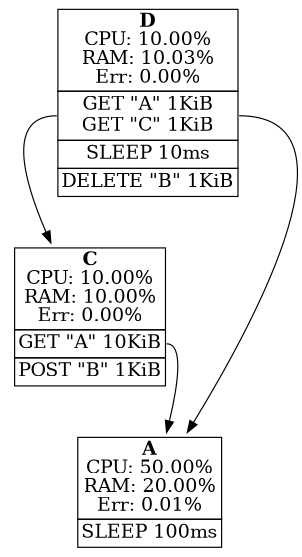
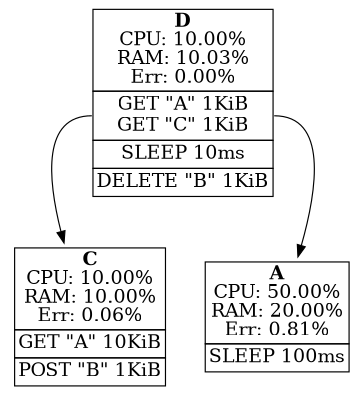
  digraph {
    node [fontsize=16 shape=plaintext]
    edge [tailport=0]
-   n1 [label=< <TABLE BORDER="0" CELLBORDER="1" CELLSPACING="0">   <TR><TD><B>C</B><BR />CPU: 10.00%<BR />RAM: 10.00%<BR />Err: 0.00%</TD></TR>   <TR><TD PORT="0">GET "A" 10KiB</TD></TR>   <TR><TD PORT="1">POST "B" 1KiB</TD></TR> </TABLE>>]
-   n2 [label=< <TABLE BORDER="0" CELLBORDER="1" CELLSPACING="0">   <TR><TD><B>A</B><BR />CPU: 50.00%<BR />RAM: 20.00%<BR />Err: 0.01%</TD></TR>   <TR><TD PORT="0">SLEEP 100ms</TD></TR> </TABLE>>]
+   n1 [label=< <TABLE BORDER="0" CELLBORDER="1" CELLSPACING="0">   <TR><TD><B>C</B><BR />CPU: 10.00%<BR />RAM: 10.00%<BR />Err: 0.06%</TD></TR>   <TR><TD PORT="0">GET "A" 10KiB</TD></TR>   <TR><TD PORT="1">POST "B" 1KiB</TD></TR> </TABLE>>]
+   n2 [label=< <TABLE BORDER="0" CELLBORDER="1" CELLSPACING="0">   <TR><TD><B>A</B><BR />CPU: 50.00%<BR />RAM: 20.00%<BR />Err: 0.81%</TD></TR>   <TR><TD PORT="0">SLEEP 100ms</TD></TR> </TABLE>>]
    n3 [label=< <TABLE BORDER="0" CELLBORDER="1" CELLSPACING="0">   <TR><TD><B>D</B><BR />CPU: 10.00%<BR />RAM: 10.03%<BR />Err: 0.00%</TD></TR>   <TR><TD PORT="0">GET "A" 1KiB<BR />GET "C" 1KiB</TD></TR>   <TR><TD PORT="1">SLEEP 10ms</TD></TR>   <TR><TD PORT="2">DELETE "B" 1KiB</TD></TR> </TABLE>>]
-   n1 -> n2
    n3 -> n1
    n3 -> n2
  }
